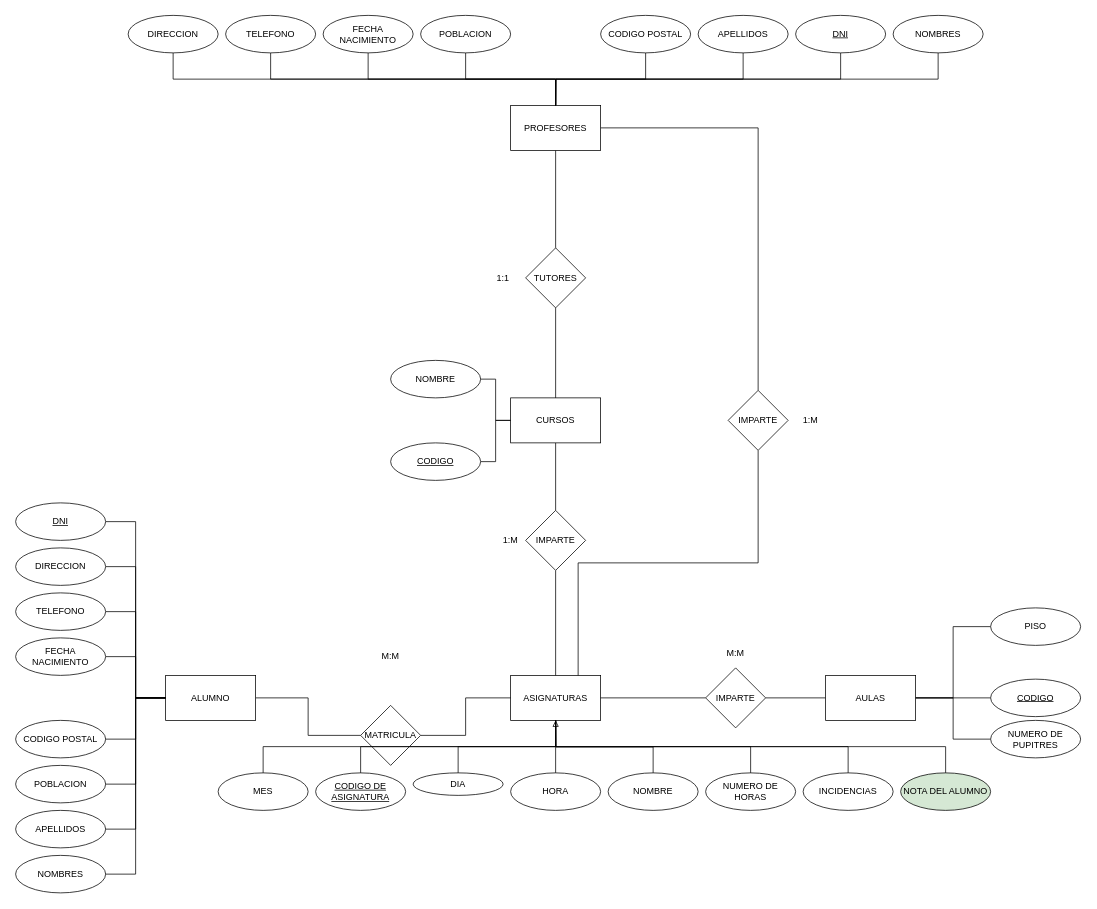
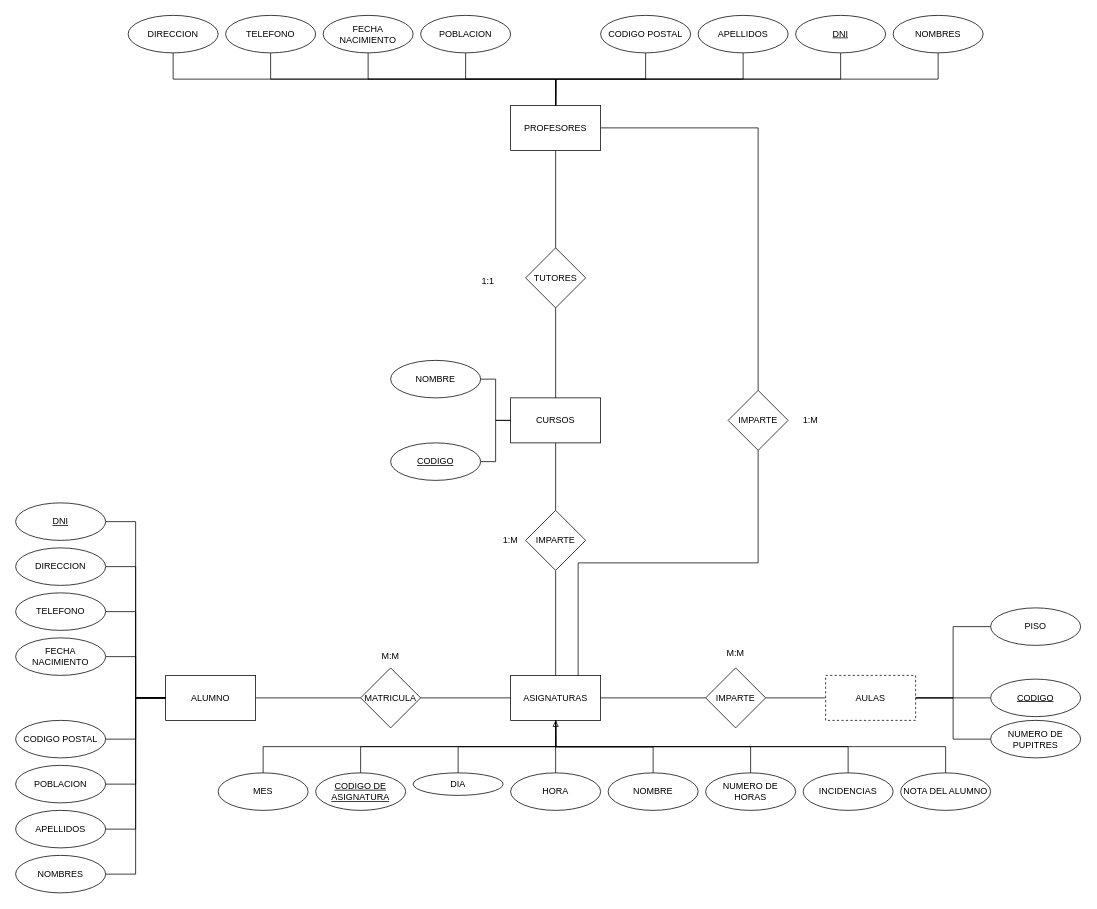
  <mxCell id="0" />
  <mxCell id="1" parent="0" />
  <mxCell id="2" style="edgeStyle=orthogonalEdgeStyle;rounded=0;orthogonalLoop=1;jettySize=auto;html=1;exitX=0.5;exitY=1;exitDx=0;exitDy=0;entryX=0.5;entryY=0;entryDx=0;entryDy=0;endArrow=none;endFill=0;" edge="1" parent="1" source="3" target="71"><mxGeometry relative="1" as="geometry" /></mxCell>
  <mxCell id="3" value="ASIGNATURAS" style="rounded=0;whiteSpace=wrap;html=1;" vertex="1" parent="1"><mxGeometry x="680" y="900" width="120" height="60" as="geometry" /></mxCell>
  <mxCell id="4" style="edgeStyle=orthogonalEdgeStyle;rounded=0;orthogonalLoop=1;jettySize=auto;html=1;exitX=0;exitY=0.5;exitDx=0;exitDy=0;entryX=1;entryY=0.5;entryDx=0;entryDy=0;endArrow=none;endFill=0;" edge="1" parent="1" source="6" target="7"><mxGeometry relative="1" as="geometry" /></mxCell>
  <mxCell id="5" style="edgeStyle=orthogonalEdgeStyle;rounded=0;orthogonalLoop=1;jettySize=auto;html=1;exitX=1;exitY=0.5;exitDx=0;exitDy=0;entryX=0;entryY=0.5;entryDx=0;entryDy=0;endArrow=none;endFill=0;" edge="1" parent="1" source="6" target="3"><mxGeometry relative="1" as="geometry" /></mxCell>
- <mxCell id="6" value="MATRICULA" style="rhombus;whiteSpace=wrap;html=1;" vertex="1" parent="1"><mxGeometry x="480" y="940" width="80" height="80" as="geometry" /></mxCell>
+ <mxCell id="6" value="MATRICULA" style="rhombus;whiteSpace=wrap;html=1;" vertex="1" parent="1"><mxGeometry x="480" y="890" width="80" height="80" as="geometry" /></mxCell>
  <mxCell id="7" value="ALUMNO" style="rounded=0;whiteSpace=wrap;html=1;" vertex="1" parent="1"><mxGeometry x="220" y="900" width="120" height="60" as="geometry" /></mxCell>
  <mxCell id="8" style="edgeStyle=orthogonalEdgeStyle;rounded=0;orthogonalLoop=1;jettySize=auto;html=1;exitX=1;exitY=0.5;exitDx=0;exitDy=0;entryX=0;entryY=0.5;entryDx=0;entryDy=0;endArrow=none;endFill=0;" edge="1" parent="1" source="9" target="7"><mxGeometry relative="1" as="geometry" /></mxCell>
  <mxCell id="9" value="&lt;u&gt;DNI&lt;/u&gt;" style="ellipse;whiteSpace=wrap;html=1;" vertex="1" parent="1"><mxGeometry x="20" y="670" width="120" height="50" as="geometry" /></mxCell>
  <mxCell id="10" style="edgeStyle=orthogonalEdgeStyle;rounded=0;orthogonalLoop=1;jettySize=auto;html=1;exitX=1;exitY=0.5;exitDx=0;exitDy=0;entryX=0;entryY=0.5;entryDx=0;entryDy=0;endArrow=none;endFill=0;" edge="1" parent="1" source="11" target="7"><mxGeometry relative="1" as="geometry" /></mxCell>
  <mxCell id="11" value="APELLIDOS" style="ellipse;whiteSpace=wrap;html=1;" vertex="1" parent="1"><mxGeometry x="20" y="1080" width="120" height="50" as="geometry" /></mxCell>
  <mxCell id="12" style="edgeStyle=orthogonalEdgeStyle;rounded=0;orthogonalLoop=1;jettySize=auto;html=1;exitX=1;exitY=0.5;exitDx=0;exitDy=0;entryX=0;entryY=0.5;entryDx=0;entryDy=0;endArrow=none;endFill=0;" edge="1" parent="1" source="13" target="7"><mxGeometry relative="1" as="geometry" /></mxCell>
  <mxCell id="13" value="NOMBRES" style="ellipse;whiteSpace=wrap;html=1;" vertex="1" parent="1"><mxGeometry x="20" y="1140" width="120" height="50" as="geometry" /></mxCell>
  <mxCell id="14" style="edgeStyle=orthogonalEdgeStyle;rounded=0;orthogonalLoop=1;jettySize=auto;html=1;exitX=1;exitY=0.5;exitDx=0;exitDy=0;entryX=0;entryY=0.5;entryDx=0;entryDy=0;endArrow=none;endFill=0;" edge="1" parent="1" source="15" target="7"><mxGeometry relative="1" as="geometry" /></mxCell>
  <mxCell id="15" value="DIRECCION" style="ellipse;whiteSpace=wrap;html=1;" vertex="1" parent="1"><mxGeometry x="20" y="730" width="120" height="50" as="geometry" /></mxCell>
  <mxCell id="16" style="edgeStyle=orthogonalEdgeStyle;rounded=0;orthogonalLoop=1;jettySize=auto;html=1;exitX=1;exitY=0.5;exitDx=0;exitDy=0;entryX=0;entryY=0.5;entryDx=0;entryDy=0;endArrow=none;endFill=0;" edge="1" parent="1" source="17" target="7"><mxGeometry relative="1" as="geometry" /></mxCell>
  <mxCell id="17" value="TELEFONO" style="ellipse;whiteSpace=wrap;html=1;" vertex="1" parent="1"><mxGeometry x="20" y="790" width="120" height="50" as="geometry" /></mxCell>
  <mxCell id="18" style="edgeStyle=orthogonalEdgeStyle;rounded=0;orthogonalLoop=1;jettySize=auto;html=1;exitX=1;exitY=0.5;exitDx=0;exitDy=0;entryX=0;entryY=0.5;entryDx=0;entryDy=0;endArrow=none;endFill=0;" edge="1" parent="1" source="19" target="7"><mxGeometry relative="1" as="geometry" /></mxCell>
  <mxCell id="19" value="FECHA NACIMIENTO" style="ellipse;whiteSpace=wrap;html=1;" vertex="1" parent="1"><mxGeometry x="20" y="850" width="120" height="50" as="geometry" /></mxCell>
  <mxCell id="20" style="edgeStyle=orthogonalEdgeStyle;rounded=0;orthogonalLoop=1;jettySize=auto;html=1;exitX=1;exitY=0.5;exitDx=0;exitDy=0;entryX=0;entryY=0.5;entryDx=0;entryDy=0;endArrow=none;endFill=0;" edge="1" parent="1" source="21" target="7"><mxGeometry relative="1" as="geometry" /></mxCell>
  <mxCell id="21" value="POBLACION" style="ellipse;whiteSpace=wrap;html=1;" vertex="1" parent="1"><mxGeometry x="20" y="1020" width="120" height="50" as="geometry" /></mxCell>
  <mxCell id="22" style="edgeStyle=orthogonalEdgeStyle;rounded=0;orthogonalLoop=1;jettySize=auto;html=1;exitX=1;exitY=0.5;exitDx=0;exitDy=0;entryX=0;entryY=0.5;entryDx=0;entryDy=0;endArrow=none;endFill=0;" edge="1" parent="1" source="23" target="7"><mxGeometry relative="1" as="geometry" /></mxCell>
  <mxCell id="23" value="CODIGO POSTAL" style="ellipse;whiteSpace=wrap;html=1;" vertex="1" parent="1"><mxGeometry x="20" y="960" width="120" height="50" as="geometry" /></mxCell>
  <mxCell id="24" style="edgeStyle=orthogonalEdgeStyle;rounded=0;orthogonalLoop=1;jettySize=auto;html=1;exitX=1;exitY=0.5;exitDx=0;exitDy=0;entryX=0;entryY=0.5;entryDx=0;entryDy=0;endArrow=none;endFill=0;" edge="1" parent="1" source="26" target="28"><mxGeometry relative="1" as="geometry" /></mxCell>
  <mxCell id="25" style="edgeStyle=orthogonalEdgeStyle;rounded=0;orthogonalLoop=1;jettySize=auto;html=1;exitX=0;exitY=0.5;exitDx=0;exitDy=0;entryX=1;entryY=0.5;entryDx=0;entryDy=0;endArrow=none;endFill=0;" edge="1" parent="1" source="26" target="3"><mxGeometry relative="1" as="geometry" /></mxCell>
  <mxCell id="26" value="IMPARTE" style="rhombus;whiteSpace=wrap;html=1;" vertex="1" parent="1"><mxGeometry x="940" y="890" width="80" height="80" as="geometry" /></mxCell>
  <mxCell id="27" style="edgeStyle=orthogonalEdgeStyle;rounded=0;orthogonalLoop=1;jettySize=auto;html=1;exitX=1;exitY=0.5;exitDx=0;exitDy=0;entryX=0;entryY=0.5;entryDx=0;entryDy=0;endArrow=none;endFill=0;" edge="1" parent="1" source="28" target="29"><mxGeometry relative="1" as="geometry" /></mxCell>
- <mxCell id="28" value="AULAS" style="rounded=0;whiteSpace=wrap;html=1;" vertex="1" parent="1"><mxGeometry x="1100" y="900" width="120" height="60" as="geometry" /></mxCell>
+ <mxCell id="28" value="AULAS" style="rounded=0;whiteSpace=wrap;html=1;dashed=1;" vertex="1" parent="1"><mxGeometry x="1100" y="900" width="120" height="60" as="geometry" /></mxCell>
  <mxCell id="29" value="&lt;u&gt;CODIGO&lt;/u&gt;" style="ellipse;whiteSpace=wrap;html=1;" vertex="1" parent="1"><mxGeometry x="1320" y="905" width="120" height="50" as="geometry" /></mxCell>
  <mxCell id="30" style="edgeStyle=orthogonalEdgeStyle;rounded=0;orthogonalLoop=1;jettySize=auto;html=1;exitX=0;exitY=0.5;exitDx=0;exitDy=0;entryX=1;entryY=0.5;entryDx=0;entryDy=0;endArrow=none;endFill=0;" edge="1" parent="1" source="31" target="28"><mxGeometry relative="1" as="geometry" /></mxCell>
  <mxCell id="31" value="PISO" style="ellipse;whiteSpace=wrap;html=1;" vertex="1" parent="1"><mxGeometry x="1320" y="810" width="120" height="50" as="geometry" /></mxCell>
  <mxCell id="32" style="edgeStyle=orthogonalEdgeStyle;rounded=0;orthogonalLoop=1;jettySize=auto;html=1;exitX=0;exitY=0.5;exitDx=0;exitDy=0;entryX=1;entryY=0.5;entryDx=0;entryDy=0;endArrow=none;endFill=0;" edge="1" parent="1" source="33" target="28"><mxGeometry relative="1" as="geometry" /></mxCell>
  <mxCell id="33" value="NUMERO DE PUPITRES" style="ellipse;whiteSpace=wrap;html=1;" vertex="1" parent="1"><mxGeometry x="1320" y="960" width="120" height="50" as="geometry" /></mxCell>
  <mxCell id="34" style="edgeStyle=orthogonalEdgeStyle;rounded=0;orthogonalLoop=1;jettySize=auto;html=1;exitX=0.5;exitY=0;exitDx=0;exitDy=0;entryX=0.5;entryY=1;entryDx=0;entryDy=0;endArrow=none;endFill=0;" edge="1" parent="1" source="36" target="37"><mxGeometry relative="1" as="geometry" /></mxCell>
  <mxCell id="35" style="edgeStyle=orthogonalEdgeStyle;rounded=0;orthogonalLoop=1;jettySize=auto;html=1;exitX=0.5;exitY=1;exitDx=0;exitDy=0;entryX=0.5;entryY=0;entryDx=0;entryDy=0;endArrow=none;endFill=0;" edge="1" parent="1" source="36" target="3"><mxGeometry relative="1" as="geometry" /></mxCell>
  <mxCell id="36" value="IMPARTE" style="rhombus;whiteSpace=wrap;html=1;" vertex="1" parent="1"><mxGeometry x="700" y="680" width="80" height="80" as="geometry" /></mxCell>
  <mxCell id="37" value="CURSOS" style="rounded=0;whiteSpace=wrap;html=1;" vertex="1" parent="1"><mxGeometry x="680" width="120" height="60" as="geometry" y="530" /></mxCell>
  <mxCell id="38" style="edgeStyle=orthogonalEdgeStyle;rounded=0;orthogonalLoop=1;jettySize=auto;html=1;exitX=0.5;exitY=1;exitDx=0;exitDy=0;endArrow=none;endFill=0;" edge="1" parent="1" source="39" target="37"><mxGeometry relative="1" as="geometry" /></mxCell>
  <mxCell id="39" value="TUTORES" style="rhombus;whiteSpace=wrap;html=1;" vertex="1" parent="1"><mxGeometry x="700" y="330" width="80" height="80" as="geometry" /></mxCell>
  <mxCell id="40" style="edgeStyle=orthogonalEdgeStyle;rounded=0;orthogonalLoop=1;jettySize=auto;html=1;exitX=0.5;exitY=1;exitDx=0;exitDy=0;endArrow=none;endFill=0;" edge="1" parent="1" source="42" target="39"><mxGeometry relative="1" as="geometry" /></mxCell>
  <mxCell id="41" style="edgeStyle=orthogonalEdgeStyle;rounded=0;orthogonalLoop=1;jettySize=auto;html=1;exitX=1;exitY=0.5;exitDx=0;exitDy=0;entryX=0.5;entryY=0;entryDx=0;entryDy=0;endArrow=none;endFill=0;" edge="1" parent="1" source="42" target="60"><mxGeometry relative="1" as="geometry" /></mxCell>
  <mxCell id="42" value="PROFESORES" style="rounded=0;whiteSpace=wrap;html=1;" vertex="1" parent="1"><mxGeometry x="680" y="140" width="120" height="60" as="geometry" /></mxCell>
  <mxCell id="43" style="edgeStyle=orthogonalEdgeStyle;rounded=0;orthogonalLoop=1;jettySize=auto;html=1;exitX=0.5;exitY=1;exitDx=0;exitDy=0;entryX=0.5;entryY=0;entryDx=0;entryDy=0;endArrow=none;endFill=0;" edge="1" parent="1" source="44" target="42"><mxGeometry relative="1" as="geometry" /></mxCell>
  <mxCell id="44" value="&lt;u&gt;DNI&lt;/u&gt;" style="ellipse;whiteSpace=wrap;html=1;" vertex="1" parent="1"><mxGeometry x="1060" y="20" width="120" height="50" as="geometry" /></mxCell>
  <mxCell id="45" style="edgeStyle=orthogonalEdgeStyle;rounded=0;orthogonalLoop=1;jettySize=auto;html=1;exitX=0.5;exitY=1;exitDx=0;exitDy=0;entryX=0.5;entryY=0;entryDx=0;entryDy=0;endArrow=none;endFill=0;" edge="1" parent="1" source="46" target="42"><mxGeometry relative="1" as="geometry" /></mxCell>
  <mxCell id="46" value="APELLIDOS" style="ellipse;whiteSpace=wrap;html=1;" vertex="1" parent="1"><mxGeometry x="930" y="20" width="120" height="50" as="geometry" /></mxCell>
  <mxCell id="47" style="edgeStyle=orthogonalEdgeStyle;rounded=0;orthogonalLoop=1;jettySize=auto;html=1;exitX=0.5;exitY=1;exitDx=0;exitDy=0;endArrow=none;endFill=0;" edge="1" parent="1" source="48"><mxGeometry relative="1" as="geometry"><mxPoint x="740" y="140" as="targetPoint" /></mxGeometry></mxCell>
  <mxCell id="48" value="NOMBRES" style="ellipse;whiteSpace=wrap;html=1;" vertex="1" parent="1"><mxGeometry x="1190" y="20" width="120" height="50" as="geometry" /></mxCell>
  <mxCell id="49" style="edgeStyle=orthogonalEdgeStyle;rounded=0;orthogonalLoop=1;jettySize=auto;html=1;exitX=0.5;exitY=1;exitDx=0;exitDy=0;entryX=0.5;entryY=0;entryDx=0;entryDy=0;endArrow=none;endFill=0;" edge="1" parent="1" source="50" target="42"><mxGeometry relative="1" as="geometry" /></mxCell>
  <mxCell id="50" value="DIRECCION" style="ellipse;whiteSpace=wrap;html=1;" vertex="1" parent="1"><mxGeometry x="170" y="20" width="120" height="50" as="geometry" /></mxCell>
  <mxCell id="51" style="edgeStyle=orthogonalEdgeStyle;rounded=0;orthogonalLoop=1;jettySize=auto;html=1;exitX=0.5;exitY=1;exitDx=0;exitDy=0;entryX=0.5;entryY=0;entryDx=0;entryDy=0;endArrow=none;endFill=0;" edge="1" parent="1" source="52" target="42"><mxGeometry relative="1" as="geometry" /></mxCell>
  <mxCell id="52" value="TELEFONO" style="ellipse;whiteSpace=wrap;html=1;" vertex="1" parent="1"><mxGeometry x="300" y="20" width="120" height="50" as="geometry" /></mxCell>
  <mxCell id="53" style="edgeStyle=orthogonalEdgeStyle;rounded=0;orthogonalLoop=1;jettySize=auto;html=1;exitX=0.5;exitY=1;exitDx=0;exitDy=0;entryX=0.5;entryY=0;entryDx=0;entryDy=0;endArrow=none;endFill=0;" edge="1" parent="1" source="54" target="42"><mxGeometry relative="1" as="geometry" /></mxCell>
  <mxCell id="54" value="FECHA NACIMIENTO" style="ellipse;whiteSpace=wrap;html=1;" vertex="1" parent="1"><mxGeometry x="430" y="20" width="120" height="50" as="geometry" /></mxCell>
  <mxCell id="55" style="edgeStyle=orthogonalEdgeStyle;rounded=0;orthogonalLoop=1;jettySize=auto;html=1;exitX=0.5;exitY=1;exitDx=0;exitDy=0;entryX=0.5;entryY=0;entryDx=0;entryDy=0;endArrow=none;endFill=0;" edge="1" parent="1" source="56" target="42"><mxGeometry relative="1" as="geometry" /></mxCell>
  <mxCell id="56" value="POBLACION" style="ellipse;whiteSpace=wrap;html=1;" vertex="1" parent="1"><mxGeometry x="560" y="20" width="120" height="50" as="geometry" /></mxCell>
  <mxCell id="57" style="edgeStyle=orthogonalEdgeStyle;rounded=0;orthogonalLoop=1;jettySize=auto;html=1;exitX=0.5;exitY=1;exitDx=0;exitDy=0;entryX=0.5;entryY=0;entryDx=0;entryDy=0;endArrow=none;endFill=0;" edge="1" parent="1" source="58" target="42"><mxGeometry relative="1" as="geometry" /></mxCell>
  <mxCell id="58" value="CODIGO POSTAL" style="ellipse;whiteSpace=wrap;html=1;" vertex="1" parent="1"><mxGeometry x="800" y="20" width="120" height="50" as="geometry" /></mxCell>
  <mxCell id="59" style="edgeStyle=orthogonalEdgeStyle;rounded=0;orthogonalLoop=1;jettySize=auto;html=1;exitX=0.5;exitY=1;exitDx=0;exitDy=0;entryX=0.75;entryY=0;entryDx=0;entryDy=0;endArrow=none;endFill=0;" edge="1" parent="1" source="60" target="3"><mxGeometry relative="1" as="geometry" /></mxCell>
  <mxCell id="60" value="IMPARTE" style="rhombus;whiteSpace=wrap;html=1;" vertex="1" parent="1"><mxGeometry x="970" y="520" width="80" height="80" as="geometry" /></mxCell>
  <mxCell id="61" style="edgeStyle=orthogonalEdgeStyle;rounded=0;orthogonalLoop=1;jettySize=auto;html=1;exitX=0.5;exitY=0;exitDx=0;exitDy=0;endArrow=none;endFill=0;" edge="1" parent="1" source="62"><mxGeometry relative="1" as="geometry"><mxPoint x="740" y="960" as="targetPoint" /></mxGeometry></mxCell>
  <mxCell id="62" value="NOMBRE" style="ellipse;whiteSpace=wrap;html=1;" vertex="1" parent="1"><mxGeometry x="810" y="1030" width="120" height="50" as="geometry" /></mxCell>
  <mxCell id="63" style="edgeStyle=orthogonalEdgeStyle;rounded=0;orthogonalLoop=1;jettySize=auto;html=1;exitX=0.5;exitY=0;exitDx=0;exitDy=0;entryX=0.5;entryY=1;entryDx=0;entryDy=0;endArrow=block;endFill=0;" edge="1" parent="1" source="64" target="3"><mxGeometry relative="1" as="geometry" /></mxCell>
  <mxCell id="64" value="NUMERO DE HORAS" style="ellipse;whiteSpace=wrap;html=1;" vertex="1" parent="1"><mxGeometry x="940" y="1030" width="120" height="50" as="geometry" /></mxCell>
  <mxCell id="65" style="edgeStyle=orthogonalEdgeStyle;rounded=0;orthogonalLoop=1;jettySize=auto;html=1;exitX=0.5;exitY=0;exitDx=0;exitDy=0;entryX=0.5;entryY=1;entryDx=0;entryDy=0;endArrow=none;endFill=0;" edge="1" parent="1" source="66" target="3"><mxGeometry relative="1" as="geometry" /></mxCell>
  <mxCell id="66" value="&lt;u&gt;CODIGO DE ASIGNATURA&lt;/u&gt;" style="ellipse;whiteSpace=wrap;html=1;" vertex="1" parent="1"><mxGeometry x="420" y="1030" width="120" height="50" as="geometry" /></mxCell>
  <mxCell id="67" style="edgeStyle=orthogonalEdgeStyle;rounded=0;orthogonalLoop=1;jettySize=auto;html=1;exitX=0.5;exitY=0;exitDx=0;exitDy=0;entryX=0.5;entryY=1;entryDx=0;entryDy=0;endArrow=none;endFill=0;" edge="1" parent="1" source="68" target="3"><mxGeometry relative="1" as="geometry" /></mxCell>
  <mxCell id="68" value="INCIDENCIAS" style="ellipse;whiteSpace=wrap;html=1;" vertex="1" parent="1"><mxGeometry x="1070" y="1030" width="120" height="50" as="geometry" /></mxCell>
  <mxCell id="69" style="edgeStyle=orthogonalEdgeStyle;rounded=0;orthogonalLoop=1;jettySize=auto;html=1;exitX=0.5;exitY=0;exitDx=0;exitDy=0;entryX=0.5;entryY=1;entryDx=0;entryDy=0;endArrow=none;endFill=0;" edge="1" parent="1" source="70" target="3"><mxGeometry relative="1" as="geometry" /></mxCell>
- <mxCell id="70" value="NOTA DEL ALUMNO" style="ellipse;whiteSpace=wrap;html=1;fillColor=#d5e8d4;" vertex="1" parent="1"><mxGeometry x="1200" y="1030" width="120" height="50" as="geometry" /></mxCell>
+ <mxCell id="70" value="NOTA DEL ALUMNO" style="ellipse;whiteSpace=wrap;html=1;" vertex="1" parent="1"><mxGeometry x="1200" y="1030" width="120" height="50" as="geometry" /></mxCell>
  <mxCell id="71" value="HORA" style="ellipse;whiteSpace=wrap;html=1;" vertex="1" parent="1"><mxGeometry x="680" y="1030" width="120" height="50" as="geometry" /></mxCell>
  <mxCell id="72" style="edgeStyle=orthogonalEdgeStyle;rounded=0;orthogonalLoop=1;jettySize=auto;html=1;exitX=0.5;exitY=0;exitDx=0;exitDy=0;entryX=0.5;entryY=1;entryDx=0;entryDy=0;endArrow=none;endFill=0;" edge="1" parent="1" source="73" target="3"><mxGeometry relative="1" as="geometry" /></mxCell>
  <mxCell id="73" value="MES" style="ellipse;whiteSpace=wrap;html=1;" vertex="1" parent="1"><mxGeometry x="290" y="1030" width="120" height="50" as="geometry" /></mxCell>
  <mxCell id="74" style="edgeStyle=orthogonalEdgeStyle;rounded=0;orthogonalLoop=1;jettySize=auto;html=1;exitX=0.5;exitY=0;exitDx=0;exitDy=0;entryX=0.5;entryY=1;entryDx=0;entryDy=0;endArrow=none;endFill=0;" edge="1" parent="1" source="75" target="3"><mxGeometry relative="1" as="geometry" /></mxCell>
  <mxCell id="75" value="DIA" style="ellipse;whiteSpace=wrap;html=1;" vertex="1" parent="1"><mxGeometry x="550" y="1030" width="120" height="30" as="geometry" /></mxCell>
  <mxCell id="76" style="edgeStyle=orthogonalEdgeStyle;rounded=0;orthogonalLoop=1;jettySize=auto;html=1;exitX=1;exitY=0.5;exitDx=0;exitDy=0;entryX=0;entryY=0.5;entryDx=0;entryDy=0;endArrow=none;endFill=0;" edge="1" parent="1" source="77" target="37"><mxGeometry relative="1" as="geometry" /></mxCell>
  <mxCell id="77" value="&lt;u&gt;CODIGO&lt;/u&gt;" style="ellipse;whiteSpace=wrap;html=1;" vertex="1" parent="1"><mxGeometry x="520" y="590" width="120" height="50" as="geometry" /></mxCell>
  <mxCell id="78" style="edgeStyle=orthogonalEdgeStyle;rounded=0;orthogonalLoop=1;jettySize=auto;html=1;exitX=1;exitY=0.5;exitDx=0;exitDy=0;entryX=0;entryY=0.5;entryDx=0;entryDy=0;endArrow=none;endFill=0;" edge="1" parent="1" source="79" target="37"><mxGeometry relative="1" as="geometry" /></mxCell>
  <mxCell id="79" value="NOMBRE" style="ellipse;whiteSpace=wrap;html=1;" vertex="1" parent="1"><mxGeometry x="520" y="480" width="120" height="50" as="geometry" /></mxCell>
  <mxCell id="80" value="M:M" style="text;html=1;strokeColor=none;fillColor=none;align=center;verticalAlign=middle;whiteSpace=wrap;rounded=0;" vertex="1" parent="1"><mxGeometry x="500" y="865" width="40" height="20" as="geometry" /></mxCell>
  <mxCell id="81" value="M:M" style="text;html=1;strokeColor=none;fillColor=none;align=center;verticalAlign=middle;whiteSpace=wrap;rounded=0;" vertex="1" parent="1"><mxGeometry x="960" y="860" width="40" height="20" as="geometry" /></mxCell>
  <mxCell id="82" value="1:M" style="text;html=1;strokeColor=none;fillColor=none;align=center;verticalAlign=middle;whiteSpace=wrap;rounded=0;" vertex="1" parent="1"><mxGeometry x="660" y="710" width="40" height="20" as="geometry" /></mxCell>
  <mxCell id="83" value="1:M" style="text;html=1;strokeColor=none;fillColor=none;align=center;verticalAlign=middle;whiteSpace=wrap;rounded=0;" vertex="1" parent="1"><mxGeometry x="1060" y="550" width="40" height="20" as="geometry" /></mxCell>
- <mxCell id="84" value="1:1" style="text;html=1;strokeColor=none;fillColor=none;align=center;verticalAlign=middle;whiteSpace=wrap;rounded=0;" vertex="1" parent="1"><mxGeometry x="650" y="360" width="40" height="20" as="geometry" /></mxCell>
+ <mxCell id="84" value="1:1" style="text;html=1;strokeColor=none;fillColor=none;align=center;verticalAlign=middle;whiteSpace=wrap;rounded=0;" vertex="1" parent="1"><mxGeometry x="630" y="365" width="40" height="20" as="geometry" /></mxCell>
